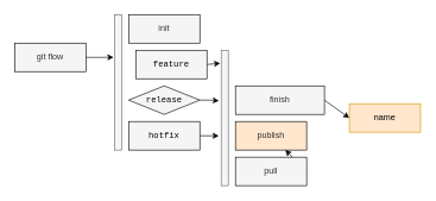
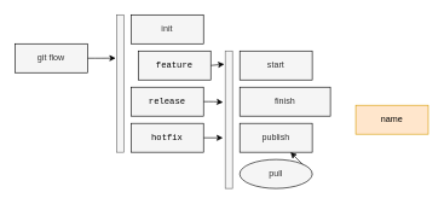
  <mxCell id="0" />
  <mxCell id="1" parent="0" />
  <mxCell id="2" style="edgeStyle=orthogonalEdgeStyle;html=1;exitX=1;exitY=0.5;exitDx=0;exitDy=0;entryX=-0.117;entryY=0.315;entryDx=0;entryDy=0;entryPerimeter=0;fontColor=#000000;" edge="1" parent="1" source="3" target="18"><mxGeometry relative="1" as="geometry" /></mxCell>
  <mxCell id="3" value="git flow" style="rounded=0;whiteSpace=wrap;html=1;fillColor=#f5f5f5;strokeColor=#000000;fontColor=#333333;" parent="1" vertex="1"><mxGeometry x="20" y="60" width="100" height="40" as="geometry" /></mxCell>
  <mxCell id="4" style="edgeStyle=none;html=1;exitX=1;exitY=0.5;exitDx=0;exitDy=0;entryX=-0.133;entryY=0.096;entryDx=0;entryDy=0;entryPerimeter=0;fontColor=#000000;" edge="1" parent="1" source="5" target="17"><mxGeometry relative="1" as="geometry" /></mxCell>
  <mxCell id="5" value="&lt;div style=&quot;font-family: &amp;#34;menlo&amp;#34; , &amp;#34;monaco&amp;#34; , &amp;#34;courier new&amp;#34; , monospace ; line-height: 18px&quot;&gt;&lt;font color=&quot;#000000&quot;&gt;feature&lt;/font&gt;&lt;/div&gt;" style="rounded=0;whiteSpace=wrap;html=1;fillColor=#f5f5f5;strokeColor=#000000;fontColor=#333333;" vertex="1" parent="1"><mxGeometry x="190" y="70" width="100" height="40" as="geometry" /></mxCell>
  <mxCell id="6" value="init" style="rounded=0;whiteSpace=wrap;html=1;fillColor=#f5f5f5;strokeColor=#000000;fontColor=#333333;" vertex="1" parent="1"><mxGeometry x="180" y="20" width="100" height="40" as="geometry" /></mxCell>
  <mxCell id="7" style="edgeStyle=orthogonalEdgeStyle;html=1;exitX=1;exitY=0.5;exitDx=0;exitDy=0;entryX=-0.317;entryY=0.373;entryDx=0;entryDy=0;entryPerimeter=0;fontColor=#000000;" edge="1" parent="1" source="8" target="17"><mxGeometry relative="1" as="geometry" /></mxCell>
- <mxCell id="8" value="&lt;div style=&quot;font-family: &amp;#34;menlo&amp;#34; , &amp;#34;monaco&amp;#34; , &amp;#34;courier new&amp;#34; , monospace ; line-height: 18px&quot;&gt;&lt;font color=&quot;#000000&quot;&gt;release&lt;/font&gt;&lt;/div&gt;" style="rhombus;whiteSpace=wrap;html=1;fillColor=#f5f5f5;strokeColor=#000000;fontColor=#333333;" vertex="1" parent="1"><mxGeometry x="180" y="120" width="100" height="40" as="geometry" /></mxCell>
+ <mxCell id="8" value="&lt;div style=&quot;font-family: &amp;#34;menlo&amp;#34; , &amp;#34;monaco&amp;#34; , &amp;#34;courier new&amp;#34; , monospace ; line-height: 18px&quot;&gt;&lt;font color=&quot;#000000&quot;&gt;release&lt;/font&gt;&lt;/div&gt;" style="rounded=0;whiteSpace=wrap;html=1;fillColor=#f5f5f5;strokeColor=#000000;fontColor=#333333;" vertex="1" parent="1"><mxGeometry x="180" y="120" width="100" height="40" as="geometry" /></mxCell>
  <mxCell id="9" style="edgeStyle=none;html=1;exitX=1;exitY=0.5;exitDx=0;exitDy=0;entryX=-0.333;entryY=0.632;entryDx=0;entryDy=0;entryPerimeter=0;fontColor=#000000;" edge="1" parent="1" source="10" target="17"><mxGeometry relative="1" as="geometry" /></mxCell>
  <mxCell id="10" value="&lt;div style=&quot;font-family: &amp;#34;menlo&amp;#34; , &amp;#34;monaco&amp;#34; , &amp;#34;courier new&amp;#34; , monospace ; line-height: 18px&quot;&gt;&lt;div style=&quot;font-family: &amp;#34;menlo&amp;#34; , &amp;#34;monaco&amp;#34; , &amp;#34;courier new&amp;#34; , monospace ; line-height: 18px&quot;&gt;&lt;font color=&quot;#000000&quot;&gt;hotfix&lt;/font&gt;&lt;/div&gt;&lt;/div&gt;" style="rounded=0;whiteSpace=wrap;html=1;fillColor=#f5f5f5;strokeColor=#000000;fontColor=#333333;" vertex="1" parent="1"><mxGeometry x="180" y="170" width="100" height="40" as="geometry" /></mxCell>
- <mxCell id="12" style="edgeStyle=none;html=1;exitX=1;exitY=0.5;exitDx=0;exitDy=0;entryX=0;entryY=0.5;entryDx=0;entryDy=0;fontColor=#000000;" edge="1" parent="1" source="13" target="19"><mxGeometry relative="1" as="geometry" /></mxCell>
+ <mxCell id="11" value="start" style="rounded=0;whiteSpace=wrap;html=1;fillColor=#f5f5f5;strokeColor=#000000;fontColor=#333333;" vertex="1" parent="1"><mxGeometry x="330" y="70" width="100" height="40" as="geometry" /></mxCell>
  <mxCell id="13" value="finish" style="rounded=0;whiteSpace=wrap;html=1;fillColor=#f5f5f5;strokeColor=#000000;fontColor=#333333;" vertex="1" parent="1"><mxGeometry x="330" y="120" width="125" height="40" as="geometry" /></mxCell>
- <mxCell id="14" value="publish" style="rounded=0;whiteSpace=wrap;html=1;fillColor=#ffe6cc;strokeColor=#000000;fontColor=#333333;" vertex="1" parent="1"><mxGeometry x="330" y="170" width="100" height="40" as="geometry" /></mxCell>
+ <mxCell id="14" value="publish" style="rounded=0;whiteSpace=wrap;html=1;fillColor=#f5f5f5;strokeColor=#000000;fontColor=#333333;" vertex="1" parent="1"><mxGeometry x="330" y="170" width="100" height="40" as="geometry" /></mxCell>
  <mxCell id="15" style="edgeStyle=none;html=1;exitX=1;exitY=0.5;exitDx=0;exitDy=0;fontColor=#000000;" edge="1" parent="1" source="16" target="14"><mxGeometry relative="1" as="geometry" /></mxCell>
- <mxCell id="16" value="pull" style="rounded=0;whiteSpace=wrap;html=1;fillColor=#f5f5f5;strokeColor=#000000;fontColor=#333333;" vertex="1" parent="1"><mxGeometry x="330" y="220" width="100" height="40" as="geometry" /></mxCell>
+ <mxCell id="16" value="pull" style="ellipse;whiteSpace=wrap;html=1;fillColor=#f5f5f5;strokeColor=#000000;fontColor=#333333;" vertex="1" parent="1"><mxGeometry x="330" y="220" width="100" height="40" as="geometry" /></mxCell>
  <mxCell id="17" value="" style="rounded=0;whiteSpace=wrap;html=1;labelBackgroundColor=none;fontColor=#333333;strokeColor=#666666;fillColor=#f5f5f5;" vertex="1" parent="1"><mxGeometry x="310" y="70" width="10" height="190" as="geometry" /></mxCell>
  <mxCell id="18" value="" style="rounded=0;whiteSpace=wrap;html=1;labelBackgroundColor=none;fontColor=#333333;strokeColor=#666666;fillColor=#f5f5f5;" vertex="1" parent="1"><mxGeometry x="160" y="20" width="10" height="190" as="geometry" /></mxCell>
  <mxCell id="19" value="&lt;font color=&quot;#000000&quot;&gt;name&lt;/font&gt;" style="rounded=0;whiteSpace=wrap;html=1;labelBackgroundColor=none;strokeColor=#d79b00;fillColor=#ffe6cc;" vertex="1" parent="1"><mxGeometry x="490" y="145" width="100" height="40" as="geometry" /></mxCell>
